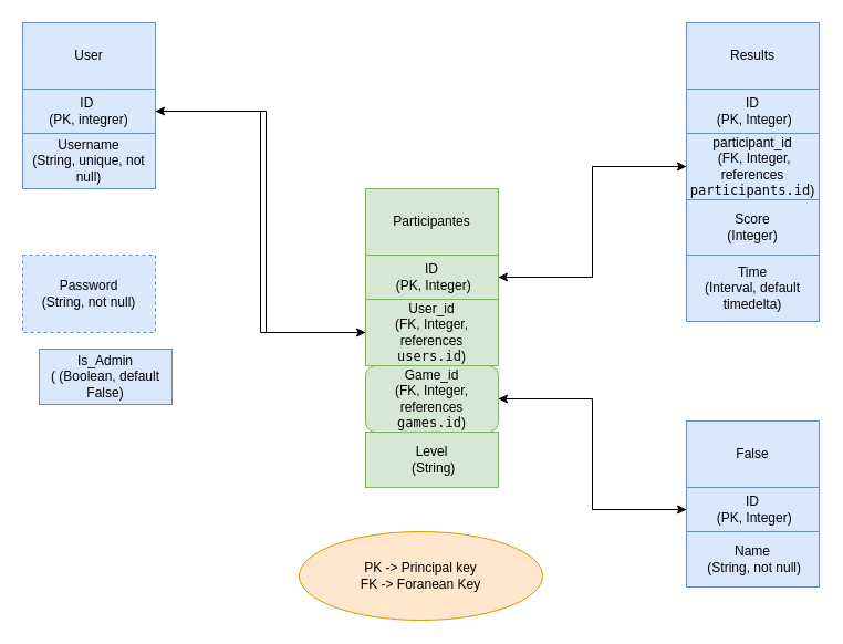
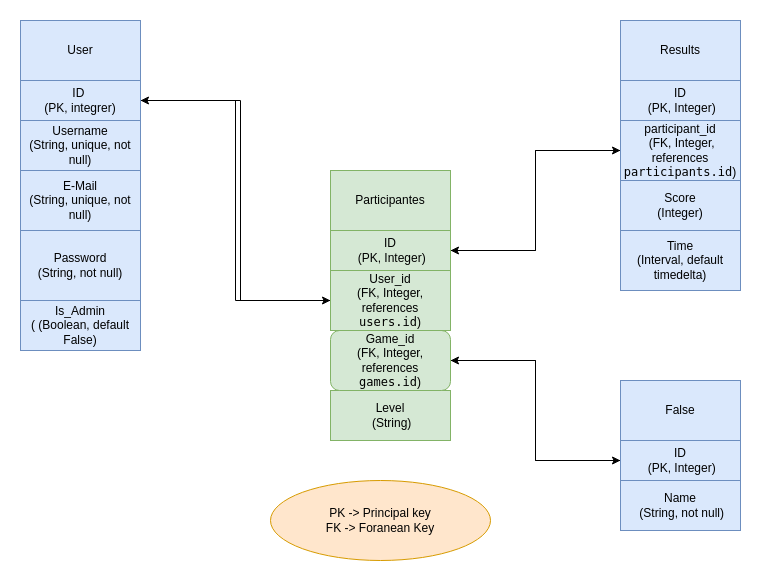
  <mxCell id="0" />
  <mxCell id="1" parent="0" />
  <mxCell id="2" value="False" style="whiteSpace=wrap;html=1;fillColor=#dae8fc;strokeColor=#6c8ebf;" vertex="1" parent="1"><mxGeometry x="620" y="380" width="120" height="60" as="geometry" /></mxCell>
  <mxCell id="3" value="User" style="whiteSpace=wrap;html=1;fillColor=#dae8fc;strokeColor=#6c8ebf;" vertex="1" parent="1"><mxGeometry x="20" y="20" width="120" height="60" as="geometry" /></mxCell>
  <mxCell id="4" value="Participantes" style="whiteSpace=wrap;html=1;fillColor=#d5e8d4;strokeColor=#82b366;" vertex="1" parent="1"><mxGeometry x="330" y="170" width="120" height="60" as="geometry" /></mxCell>
  <mxCell id="5" style="edgeStyle=orthogonalEdgeStyle;rounded=0;orthogonalLoop=1;jettySize=auto;html=1;exitX=0.5;exitY=1;exitDx=0;exitDy=0;fillColor=#dae8fc;strokeColor=#6c8ebf;" edge="1" parent="1" source="3" target="3"><mxGeometry relative="1" as="geometry" /></mxCell>
  <mxCell id="6" value="Username&lt;div&gt;(String, unique, not null)&lt;br&gt;&lt;/div&gt;" style="whiteSpace=wrap;html=1;fillColor=#dae8fc;strokeColor=#6c8ebf;" vertex="1" parent="1"><mxGeometry x="20" y="120" width="120" height="50" as="geometry" /></mxCell>
  <mxCell id="7" value="Name&lt;div&gt;&amp;nbsp;(String, not null)&lt;br&gt;&lt;/div&gt;" style="whiteSpace=wrap;html=1;fillColor=#dae8fc;strokeColor=#6c8ebf;" vertex="1" parent="1"><mxGeometry x="620" y="480" width="120" height="50" as="geometry" /></mxCell>
  <mxCell id="8" style="edgeStyle=orthogonalEdgeStyle;rounded=0;orthogonalLoop=1;jettySize=auto;html=1;entryX=1;entryY=0.5;entryDx=0;entryDy=0;" edge="1" parent="1" source="9" target="18"><mxGeometry relative="1" as="geometry" /></mxCell>
  <mxCell id="9" value="participant_id&lt;div&gt;&amp;nbsp;(FK, Integer, references &lt;code&gt;participants.id&lt;/code&gt;)&lt;br&gt;&lt;/div&gt;" style="whiteSpace=wrap;html=1;fillColor=#dae8fc;strokeColor=#6c8ebf;" vertex="1" parent="1"><mxGeometry x="620" y="120" width="120" height="60" as="geometry" /></mxCell>
  <mxCell id="10" style="edgeStyle=orthogonalEdgeStyle;rounded=0;orthogonalLoop=1;jettySize=auto;html=1;entryX=1;entryY=0.5;entryDx=0;entryDy=0;" edge="1" parent="1" source="11" target="25"><mxGeometry relative="1" as="geometry" /></mxCell>
  <mxCell id="11" value="ID&lt;div&gt;&amp;nbsp;(PK, Integer)&lt;br&gt;&lt;/div&gt;" style="whiteSpace=wrap;html=1;fillColor=#dae8fc;strokeColor=#6c8ebf;" vertex="1" parent="1"><mxGeometry x="620" y="440" width="120" height="40" as="geometry" /></mxCell>
  <mxCell id="12" value="Results" style="whiteSpace=wrap;html=1;fillColor=#dae8fc;strokeColor=#6c8ebf;" vertex="1" parent="1"><mxGeometry x="620" y="20" width="120" height="60" as="geometry" /></mxCell>
- <mxCell id="13" value="Password&lt;div&gt;(String, not null)&lt;br&gt;&lt;/div&gt;" style="whiteSpace=wrap;html=1;fillColor=#dae8fc;strokeColor=#6c8ebf;dashed=1;" vertex="1" parent="1"><mxGeometry x="20" y="230" width="120" height="70" as="geometry" /></mxCell>
- <mxCell id="14" value="Is_Admin&lt;div&gt;( (Boolean, default False)&lt;/div&gt;" style="whiteSpace=wrap;html=1;fillColor=#dae8fc;strokeColor=#6c8ebf;" vertex="1" parent="1"><mxGeometry x="35" y="315" width="120" height="50" as="geometry" /></mxCell>
+ <mxCell id="13" value="Password&lt;div&gt;(String, not null)&lt;br&gt;&lt;/div&gt;" style="whiteSpace=wrap;html=1;fillColor=#dae8fc;strokeColor=#6c8ebf;" vertex="1" parent="1"><mxGeometry x="20" y="230" width="120" height="70" as="geometry" /></mxCell>
+ <mxCell id="14" value="Is_Admin&lt;div&gt;( (Boolean, default False)&lt;/div&gt;" style="whiteSpace=wrap;html=1;fillColor=#dae8fc;strokeColor=#6c8ebf;" vertex="1" parent="1"><mxGeometry x="20" y="300" width="120" height="50" as="geometry" /></mxCell>
+ <mxCell id="15" value="E-Mail&lt;div&gt;(String, unique, not null)&lt;br&gt;&lt;/div&gt;" style="whiteSpace=wrap;html=1;fillColor=#dae8fc;strokeColor=#6c8ebf;" vertex="1" parent="1"><mxGeometry x="20" y="170" width="120" height="60" as="geometry" /></mxCell>
  <mxCell id="16" value="Score&lt;div&gt;(Integer)&lt;/div&gt;" style="whiteSpace=wrap;html=1;fillColor=#dae8fc;strokeColor=#6c8ebf;" vertex="1" parent="1"><mxGeometry x="620" y="180" width="120" height="50" as="geometry" /></mxCell>
  <mxCell id="17" style="edgeStyle=orthogonalEdgeStyle;rounded=0;orthogonalLoop=1;jettySize=auto;html=1;entryX=0;entryY=0.5;entryDx=0;entryDy=0;" edge="1" parent="1" source="18" target="9"><mxGeometry relative="1" as="geometry" /></mxCell>
  <mxCell id="18" value="ID&lt;div&gt;&amp;nbsp;(PK, Integer)&lt;br&gt;&lt;/div&gt;" style="whiteSpace=wrap;html=1;fillColor=#d5e8d4;strokeColor=#82b366;" vertex="1" parent="1"><mxGeometry x="330" y="230" width="120" height="40" as="geometry" /></mxCell>
  <mxCell id="19" value="ID&lt;div&gt;&amp;nbsp;(PK, Integer)&lt;br&gt;&lt;/div&gt;" style="whiteSpace=wrap;html=1;fillColor=#dae8fc;strokeColor=#6c8ebf;" vertex="1" parent="1"><mxGeometry x="620" y="80" width="120" height="40" as="geometry" /></mxCell>
  <mxCell id="20" style="edgeStyle=orthogonalEdgeStyle;rounded=0;orthogonalLoop=1;jettySize=auto;html=1;exitX=1;exitY=0.5;exitDx=0;exitDy=0;entryX=0;entryY=0.5;entryDx=0;entryDy=0;" edge="1" parent="1" source="21" target="27"><mxGeometry relative="1" as="geometry" /></mxCell>
  <mxCell id="21" value="ID&amp;nbsp;&lt;div&gt;(PK, integrer)&lt;/div&gt;" style="whiteSpace=wrap;html=1;fillColor=#dae8fc;strokeColor=#6c8ebf;" vertex="1" parent="1"><mxGeometry x="20" y="80" width="120" height="40" as="geometry" /></mxCell>
  <mxCell id="22" value="Time&lt;div&gt;(Interval, default timedelta)&lt;br&gt;&lt;/div&gt;" style="whiteSpace=wrap;html=1;fillColor=#dae8fc;strokeColor=#6c8ebf;" vertex="1" parent="1"><mxGeometry x="620" y="230" width="120" height="60" as="geometry" /></mxCell>
  <mxCell id="23" value="Level&lt;div&gt;&amp;nbsp;(String)&lt;br&gt;&lt;/div&gt;" style="whiteSpace=wrap;html=1;fillColor=#d5e8d4;strokeColor=#82b366;" vertex="1" parent="1"><mxGeometry x="330" y="390" width="120" height="50" as="geometry" /></mxCell>
  <mxCell id="24" style="edgeStyle=orthogonalEdgeStyle;rounded=0;orthogonalLoop=1;jettySize=auto;html=1;entryX=0;entryY=0.5;entryDx=0;entryDy=0;" edge="1" parent="1" source="25" target="11"><mxGeometry relative="1" as="geometry" /></mxCell>
  <mxCell id="25" value="Game_id&lt;div&gt;(FK, Integer, references &lt;code&gt;games.id&lt;/code&gt;)&lt;br&gt;&lt;/div&gt;" style="whiteSpace=wrap;html=1;fillColor=#d5e8d4;strokeColor=#82b366;rounded=1;" vertex="1" parent="1"><mxGeometry x="330" y="330" width="120" height="60" as="geometry" /></mxCell>
  <mxCell id="26" style="edgeStyle=orthogonalEdgeStyle;rounded=0;orthogonalLoop=1;jettySize=auto;html=1;" edge="1" parent="1" source="27" target="21"><mxGeometry relative="1" as="geometry"><Array as="points"><mxPoint x="240" y="300" /><mxPoint x="240" y="100" /></Array></mxGeometry></mxCell>
  <mxCell id="27" value="User_id&lt;div&gt;(FK, Integer, references &lt;code&gt;users.id&lt;/code&gt;)&lt;br&gt;&lt;/div&gt;" style="whiteSpace=wrap;html=1;fillColor=#d5e8d4;strokeColor=#82b366;" vertex="1" parent="1"><mxGeometry x="330" y="270" width="120" height="60" as="geometry" /></mxCell>
  <mxCell id="28" value="PK -&amp;gt; Principal key&lt;div&gt;FK -&amp;gt; Foranean Key&lt;/div&gt;" style="ellipse;whiteSpace=wrap;html=1;fillColor=#ffe6cc;strokeColor=#d79b00;" vertex="1" parent="1"><mxGeometry x="270" y="480" width="220" height="80" as="geometry" /></mxCell>
